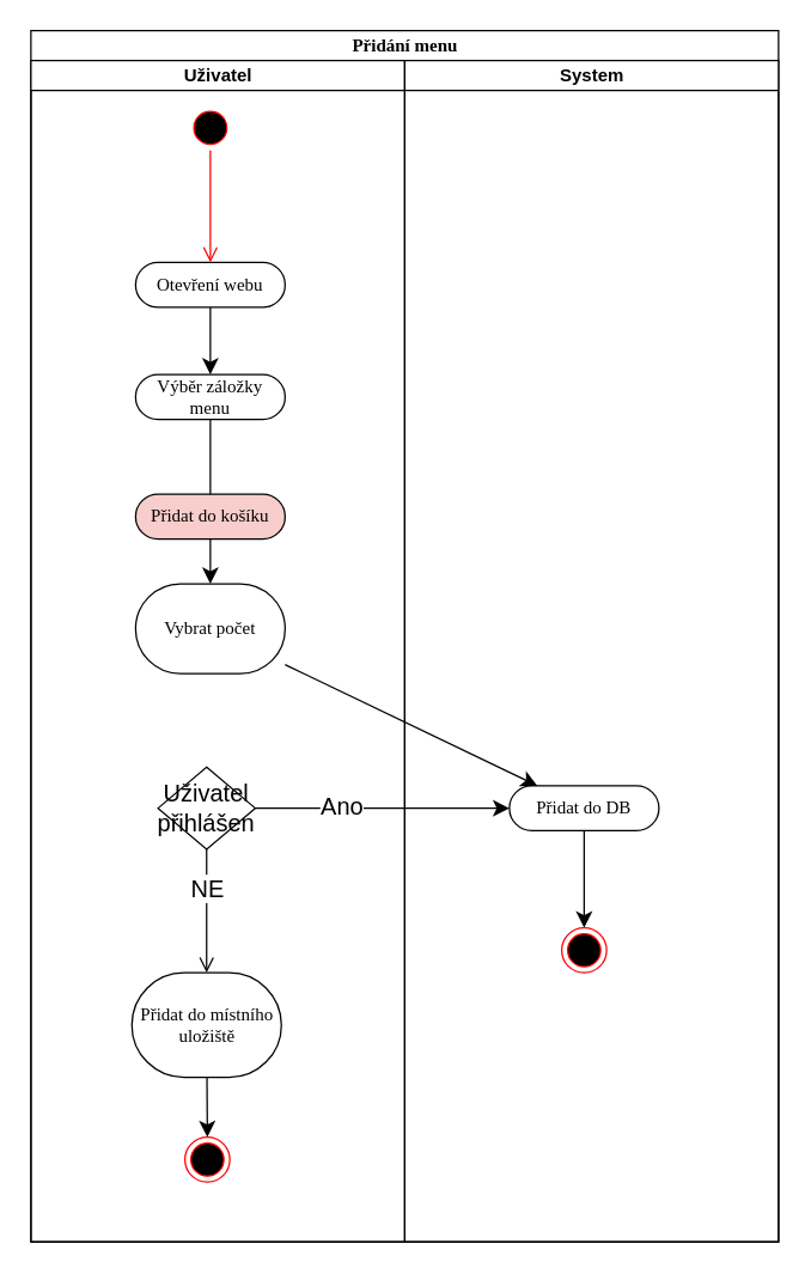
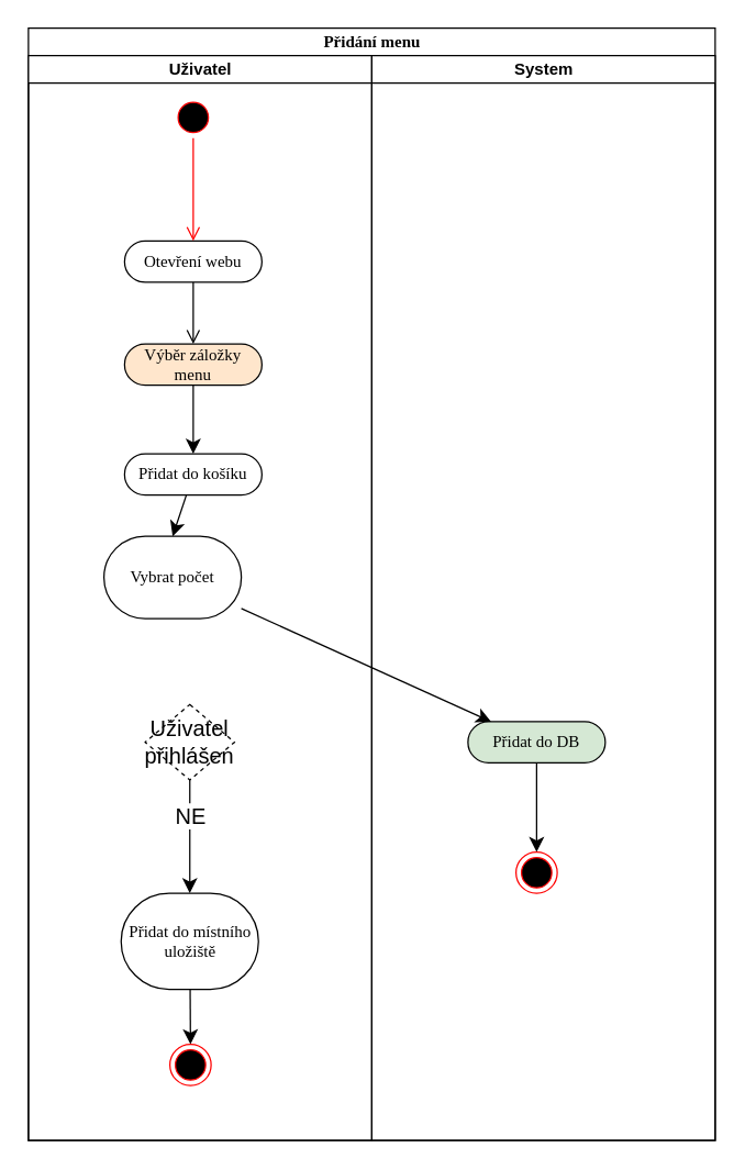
  <mxCell id="0" />
  <mxCell id="1" parent="0" />
  <mxCell id="2" value="Přidání menu" style="swimlane;html=1;childLayout=stackLayout;startSize=20;rounded=0;shadow=0;comic=0;labelBackgroundColor=none;strokeWidth=1;fontFamily=Verdana;fontSize=12;align=center;" parent="1" vertex="1"><mxGeometry x="20" y="20" width="500" height="810" as="geometry" /></mxCell>
  <mxCell id="3" value="Uživatel" style="swimlane;html=1;startSize=20;" parent="2" vertex="1"><mxGeometry y="20" width="250" height="790" as="geometry" /></mxCell>
- <mxCell id="4" style="edgeStyle=none;curved=1;rounded=0;orthogonalLoop=1;jettySize=auto;html=1;entryX=0.5;entryY=0;entryDx=0;entryDy=0;fontSize=12;startSize=8;endSize=8;" edge="1" parent="3" source="5" target="7"><mxGeometry relative="1" as="geometry" /></mxCell>
+ <mxCell id="4" style="edgeStyle=none;curved=1;rounded=0;orthogonalLoop=1;jettySize=auto;html=1;entryX=0.5;entryY=0;entryDx=0;entryDy=0;fontSize=12;startSize=8;endSize=8;endArrow=open;" edge="1" parent="3" source="5" target="7"><mxGeometry relative="1" as="geometry" /></mxCell>
  <mxCell id="5" value="Otevření webu" style="rounded=1;whiteSpace=wrap;html=1;shadow=0;comic=0;labelBackgroundColor=none;strokeWidth=1;fontFamily=Verdana;fontSize=12;align=center;arcSize=50;" parent="3" vertex="1"><mxGeometry x="70" y="135" width="100" height="30" as="geometry" /></mxCell>
- <mxCell id="6" style="edgeStyle=none;curved=1;rounded=0;orthogonalLoop=1;jettySize=auto;html=1;entryX=0.5;entryY=0;entryDx=0;entryDy=0;fontSize=12;startSize=8;endSize=8;endArrow=none;" edge="1" parent="3" source="7" target="16"><mxGeometry relative="1" as="geometry" /></mxCell>
- <mxCell id="7" value="Výběr záložky menu" style="rounded=1;whiteSpace=wrap;html=1;shadow=0;comic=0;labelBackgroundColor=none;strokeWidth=1;fontFamily=Verdana;fontSize=12;align=center;arcSize=50;" vertex="1" parent="3"><mxGeometry x="70" y="210" width="100" height="30" as="geometry" /></mxCell>
- <mxCell id="8" style="edgeStyle=none;curved=1;rounded=0;orthogonalLoop=1;jettySize=auto;html=1;fontSize=12;startSize=8;endSize=8;endArrow=open;" edge="1" parent="3" source="10" target="12"><mxGeometry relative="1" as="geometry" /></mxCell>
+ <mxCell id="6" style="edgeStyle=none;curved=1;rounded=0;orthogonalLoop=1;jettySize=auto;html=1;entryX=0.5;entryY=0;entryDx=0;entryDy=0;fontSize=12;startSize=8;endSize=8;" edge="1" parent="3" source="7" target="16"><mxGeometry relative="1" as="geometry" /></mxCell>
+ <mxCell id="7" value="Výběr záložky menu" style="rounded=1;whiteSpace=wrap;html=1;shadow=0;comic=0;labelBackgroundColor=none;strokeWidth=1;fontFamily=Verdana;fontSize=12;align=center;arcSize=50;fillColor=#ffe6cc;" vertex="1" parent="3"><mxGeometry x="70" y="210" width="100" height="30" as="geometry" /></mxCell>
+ <mxCell id="8" style="edgeStyle=none;curved=1;rounded=0;orthogonalLoop=1;jettySize=auto;html=1;fontSize=12;startSize=8;endSize=8;" edge="1" parent="3" source="10" target="12"><mxGeometry relative="1" as="geometry" /></mxCell>
  <mxCell id="9" value="NE" style="edgeLabel;html=1;align=center;verticalAlign=middle;resizable=0;points=[];fontSize=16;" vertex="1" connectable="0" parent="8"><mxGeometry x="-0.378" relative="1" as="geometry"><mxPoint as="offset" /></mxGeometry></mxCell>
- <mxCell id="10" value="Uživatel přihlášen" style="rhombus;whiteSpace=wrap;html=1;fontSize=16;" vertex="1" parent="3"><mxGeometry x="85" y="472.5" width="65" height="55" as="geometry" /></mxCell>
+ <mxCell id="10" value="Uživatel přihlášen" style="rhombus;whiteSpace=wrap;html=1;fontSize=16;dashed=1;" vertex="1" parent="3"><mxGeometry x="85" y="472.5" width="65" height="55" as="geometry" /></mxCell>
  <mxCell id="11" style="edgeStyle=none;curved=1;rounded=0;orthogonalLoop=1;jettySize=auto;html=1;entryX=0.5;entryY=0;entryDx=0;entryDy=0;fontSize=12;startSize=8;endSize=8;" edge="1" parent="3" source="12" target="17"><mxGeometry relative="1" as="geometry" /></mxCell>
  <mxCell id="12" value="Přidat do místního uložiště" style="rounded=1;whiteSpace=wrap;html=1;shadow=0;comic=0;labelBackgroundColor=none;strokeWidth=1;fontFamily=Verdana;fontSize=12;align=center;arcSize=50;" vertex="1" parent="3"><mxGeometry x="67.5" y="610" width="100" height="70" as="geometry" /></mxCell>
  <mxCell id="13" value="" style="ellipse;html=1;shape=startState;fillColor=#000000;strokeColor=#ff0000;fontSize=16;" vertex="1" parent="3"><mxGeometry x="105" y="30" width="30" height="30" as="geometry" /></mxCell>
  <mxCell id="14" value="" style="edgeStyle=orthogonalEdgeStyle;html=1;verticalAlign=bottom;endArrow=open;endSize=8;strokeColor=#ff0000;rounded=0;fontSize=12;curved=1;entryX=0.5;entryY=0;entryDx=0;entryDy=0;" edge="1" source="13" parent="3" target="5"><mxGeometry relative="1" as="geometry"><mxPoint x="195" y="150" as="targetPoint" /></mxGeometry></mxCell>
  <mxCell id="15" style="edgeStyle=none;curved=1;rounded=0;orthogonalLoop=1;jettySize=auto;html=1;entryX=0.5;entryY=0;entryDx=0;entryDy=0;fontSize=12;startSize=8;endSize=8;" edge="1" parent="3" source="16" target="19"><mxGeometry relative="1" as="geometry" /></mxCell>
- <mxCell id="16" value="Přidat do košíku" style="rounded=1;whiteSpace=wrap;html=1;shadow=0;comic=0;labelBackgroundColor=none;strokeWidth=1;fontFamily=Verdana;fontSize=12;align=center;arcSize=50;fillColor=#f8cecc;" vertex="1" parent="3"><mxGeometry x="70" y="290" width="100" height="30" as="geometry" /></mxCell>
+ <mxCell id="16" value="Přidat do košíku" style="rounded=1;whiteSpace=wrap;html=1;shadow=0;comic=0;labelBackgroundColor=none;strokeWidth=1;fontFamily=Verdana;fontSize=12;align=center;arcSize=50;" vertex="1" parent="3"><mxGeometry x="70" y="290" width="100" height="30" as="geometry" /></mxCell>
  <mxCell id="17" value="" style="ellipse;html=1;shape=endState;fillColor=#000000;strokeColor=#ff0000;fontSize=16;" vertex="1" parent="3"><mxGeometry x="103" y="720" width="30" height="30" as="geometry" /></mxCell>
  <mxCell id="18" style="edgeStyle=none;curved=1;rounded=0;orthogonalLoop=1;jettySize=auto;html=1;fontSize=12;startSize=8;endSize=8;" edge="1" parent="3" source="19" target="22"><mxGeometry relative="1" as="geometry" /></mxCell>
- <mxCell id="19" value="Vybrat počet" style="rounded=1;whiteSpace=wrap;html=1;shadow=0;comic=0;labelBackgroundColor=none;strokeWidth=1;fontFamily=Verdana;fontSize=12;align=center;arcSize=50;" vertex="1" parent="3"><mxGeometry x="70" y="350" width="100" height="60" as="geometry" /></mxCell>
+ <mxCell id="19" value="Vybrat počet" style="rounded=1;whiteSpace=wrap;html=1;shadow=0;comic=0;labelBackgroundColor=none;strokeWidth=1;fontFamily=Verdana;fontSize=12;align=center;arcSize=50;" vertex="1" parent="3"><mxGeometry x="55" y="350" width="100" height="60" as="geometry" /></mxCell>
  <mxCell id="20" value="System" style="swimlane;html=1;startSize=20;" vertex="1" parent="2"><mxGeometry x="250" y="20" width="250" height="790" as="geometry" /></mxCell>
  <mxCell id="21" style="edgeStyle=none;curved=1;rounded=0;orthogonalLoop=1;jettySize=auto;html=1;fontSize=12;startSize=8;endSize=8;" edge="1" parent="20" source="22" target="23"><mxGeometry relative="1" as="geometry" /></mxCell>
- <mxCell id="22" value="Přidat do DB" style="rounded=1;whiteSpace=wrap;html=1;shadow=0;comic=0;labelBackgroundColor=none;strokeWidth=1;fontFamily=Verdana;fontSize=12;align=center;arcSize=50;" vertex="1" parent="20"><mxGeometry x="70" y="485" width="100" height="30" as="geometry" /></mxCell>
+ <mxCell id="22" value="Přidat do DB" style="rounded=1;whiteSpace=wrap;html=1;shadow=0;comic=0;labelBackgroundColor=none;strokeWidth=1;fontFamily=Verdana;fontSize=12;align=center;arcSize=50;fillColor=#d5e8d4;" vertex="1" parent="20"><mxGeometry x="70" y="485" width="100" height="30" as="geometry" /></mxCell>
  <mxCell id="23" value="" style="ellipse;html=1;shape=endState;fillColor=#000000;strokeColor=#ff0000;fontSize=16;" vertex="1" parent="20"><mxGeometry x="105" y="580" width="30" height="30" as="geometry" /></mxCell>
- <mxCell id="24" style="edgeStyle=none;curved=1;rounded=0;orthogonalLoop=1;jettySize=auto;html=1;entryX=0;entryY=0.5;entryDx=0;entryDy=0;fontSize=12;startSize=8;endSize=8;" edge="1" parent="2" source="10" target="22"><mxGeometry relative="1" as="geometry" /></mxCell>
- <mxCell id="25" value="Ano" style="edgeLabel;html=1;align=center;verticalAlign=middle;resizable=0;points=[];fontSize=16;" vertex="1" connectable="0" parent="24"><mxGeometry x="-0.329" y="2" relative="1" as="geometry"><mxPoint as="offset" /></mxGeometry></mxCell>
